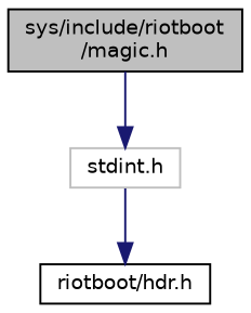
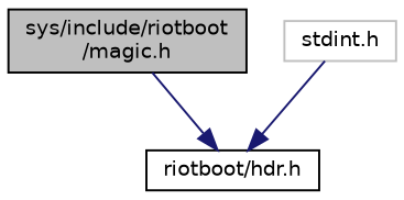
  digraph {
    fontname="DejaVu Sans"
    node [color=black fillcolor=white fontname="DejaVu Sans" fontsize=10 shape=record style=filled]
    edge [color=midnightblue fontname="DejaVu Sans" fontsize=10 labelfontname=Helvetica labelfontsize=10 style=solid]
    n1 [fillcolor=grey75 fontcolor=black height=0.2 label="sys/include/riotboot\l/magic.h" width=0.4]
    n2 [height=0.2 label="riotboot/hdr.h" width=0.4]
    n3 [color=grey75 height=0.2 label="stdint.h" width=0.4]
-   n1 -> n3
+   n1 -> n2
    n3 -> n2
  }
